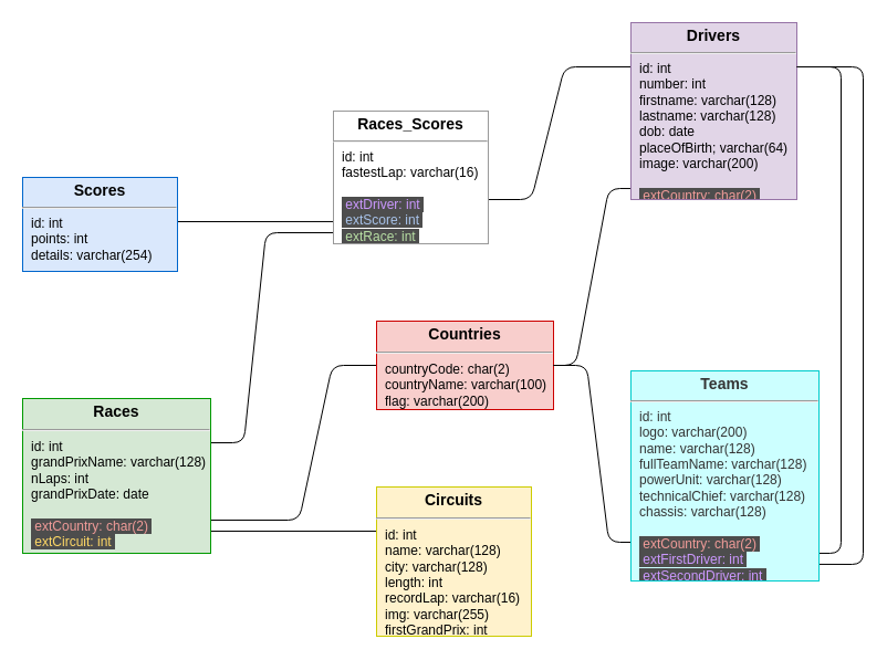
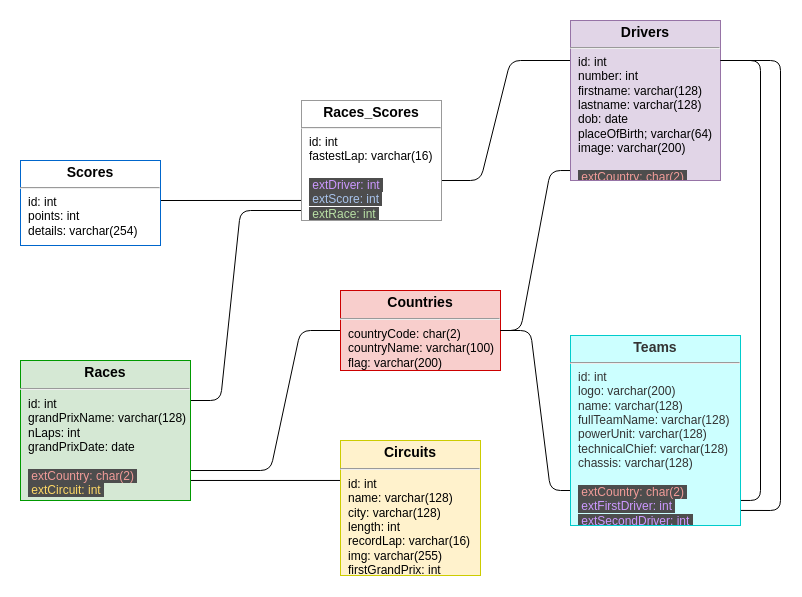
  <mxCell id="0" />
  <mxCell id="1" parent="0" />
  <mxCell id="2" value="" style="endArrow=none;html=1;exitX=0.786;exitY=0.296;exitDx=0;exitDy=0;entryX=0.706;entryY=0.857;entryDx=0;entryDy=0;entryPerimeter=0;exitPerimeter=0;" parent="1" source="3" target="7" edge="1"><mxGeometry width="50" height="50" relative="1" as="geometry"><mxPoint x="350" y="360" as="sourcePoint" /><mxPoint x="190" y="465" as="targetPoint" /></mxGeometry></mxCell>
  <mxCell id="3" value="&lt;p style=&quot;margin: 4px 0px 0px ; text-align: center ; font-size: 14px&quot;&gt;&lt;b&gt;&lt;font style=&quot;font-size: 14px&quot;&gt;Circuits&lt;/font&gt;&lt;/b&gt;&lt;/p&gt;&lt;hr style=&quot;font-size: 14px&quot;&gt;&lt;p style=&quot;margin: 0px ; margin-left: 8px&quot;&gt;id: int&lt;/p&gt;&lt;p style=&quot;margin: 0px ; margin-left: 8px&quot;&gt;name: varchar(128)&lt;/p&gt;&lt;p style=&quot;margin: 0px ; margin-left: 8px&quot;&gt;city: varchar(128)&lt;/p&gt;&lt;p style=&quot;margin: 0px ; margin-left: 8px&quot;&gt;length: int&lt;/p&gt;&lt;p style=&quot;margin: 0px ; margin-left: 8px&quot;&gt;recordLap: varchar(16)&lt;/p&gt;&lt;p style=&quot;margin: 0px ; margin-left: 8px&quot;&gt;img: varchar(255)&lt;/p&gt;&lt;p style=&quot;margin: 0px ; margin-left: 8px&quot;&gt;firstGrandPrix: int&lt;/p&gt;" style="verticalAlign=top;align=left;overflow=fill;fontSize=12;fontFamily=Helvetica;html=1;rounded=0;shadow=0;comic=0;labelBackgroundColor=none;strokeWidth=1;fillColor=#fff2cc;strokeColor=#CCCC00;" parent="1" vertex="1"><mxGeometry x="340" y="440" width="140" height="135" as="geometry" /></mxCell>
  <mxCell id="4" value="" style="endArrow=none;html=1;exitX=0.235;exitY=0.786;exitDx=0;exitDy=0;exitPerimeter=0;entryX=0.688;entryY=0.5;entryDx=0;entryDy=0;entryPerimeter=0;" parent="1" source="7" target="5" edge="1"><mxGeometry width="50" height="50" relative="1" as="geometry"><mxPoint x="260" y="400" as="sourcePoint" /><mxPoint x="310" y="350" as="targetPoint" /><Array as="points"><mxPoint x="270" y="470" /><mxPoint x="300" y="330" /></Array></mxGeometry></mxCell>
  <mxCell id="5" value="&lt;p style=&quot;margin: 4px 0px 0px ; text-align: center ; font-size: 14px&quot;&gt;&lt;b&gt;&lt;font style=&quot;font-size: 14px&quot;&gt;Countries&lt;/font&gt;&lt;/b&gt;&lt;/p&gt;&lt;hr style=&quot;font-size: 14px&quot;&gt;&lt;p style=&quot;margin: 0px ; margin-left: 8px&quot;&gt;countryCode: char(2)&lt;/p&gt;&lt;p style=&quot;margin: 0px ; margin-left: 8px&quot;&gt;countryName: varchar(100)&lt;/p&gt;&lt;p style=&quot;margin: 0px ; margin-left: 8px&quot;&gt;flag: varchar(200)&lt;/p&gt;" style="verticalAlign=top;align=left;overflow=fill;fontSize=12;fontFamily=Helvetica;html=1;rounded=0;shadow=0;comic=0;labelBackgroundColor=none;strokeWidth=1;fillColor=#f8cecc;strokeColor=#CC0000;" parent="1" vertex="1"><mxGeometry x="340" y="290" width="160" height="80" as="geometry" /></mxCell>
  <mxCell id="6" value="" style="endArrow=none;html=1;exitX=0.412;exitY=0.286;exitDx=0;exitDy=0;exitPerimeter=0;entryX=0.429;entryY=0.917;entryDx=0;entryDy=0;entryPerimeter=0;" parent="1" source="7" target="12" edge="1"><mxGeometry width="50" height="50" relative="1" as="geometry"><mxPoint x="150" y="290" as="sourcePoint" /><mxPoint x="230" y="160" as="targetPoint" /><Array as="points"><mxPoint x="220" y="400" /><mxPoint x="240" y="210" /></Array></mxGeometry></mxCell>
  <mxCell id="7" value="&lt;p style=&quot;margin: 4px 0px 0px ; text-align: center ; font-size: 14px&quot;&gt;&lt;b&gt;&lt;font style=&quot;font-size: 14px&quot;&gt;Races&lt;/font&gt;&lt;/b&gt;&lt;/p&gt;&lt;hr style=&quot;font-size: 14px&quot;&gt;&lt;p style=&quot;margin: 0px ; margin-left: 8px&quot;&gt;id: int&lt;/p&gt;&lt;p style=&quot;margin: 0px ; margin-left: 8px&quot;&gt;grandPrixName: varchar(128)&lt;/p&gt;&lt;p style=&quot;margin: 0px ; margin-left: 8px&quot;&gt;nLaps: int&lt;/p&gt;&lt;p style=&quot;margin: 0px ; margin-left: 8px&quot;&gt;grandPrixDate: date&lt;/p&gt;&lt;p style=&quot;margin: 0px ; margin-left: 8px&quot;&gt;&lt;br&gt;&lt;/p&gt;&lt;p style=&quot;margin: 0px ; margin-left: 8px&quot;&gt;&lt;font color=&quot;#f19c99&quot; style=&quot;background-color: rgb(77 , 77 , 77)&quot;&gt;&amp;nbsp;extCountry: char(2)&amp;nbsp;&lt;/font&gt;&lt;/p&gt;&lt;p style=&quot;margin: 0px ; margin-left: 8px&quot;&gt;&lt;font color=&quot;#ffd966&quot; style=&quot;background-color: rgb(77 , 77 , 77)&quot;&gt;&amp;nbsp;extCircuit: int&amp;nbsp;&lt;/font&gt;&lt;span&gt;&lt;br&gt;&lt;/span&gt;&lt;/p&gt;" style="verticalAlign=top;align=left;overflow=fill;fontSize=12;fontFamily=Helvetica;html=1;rounded=0;shadow=0;comic=0;labelBackgroundColor=none;strokeWidth=1;fillColor=#d5e8d4;strokeColor=#009900;" parent="1" vertex="1"><mxGeometry x="20" y="360" width="170" height="140" as="geometry" /></mxCell>
  <mxCell id="8" value="" style="endArrow=none;html=1;exitX=0.643;exitY=0.471;exitDx=0;exitDy=0;exitPerimeter=0;entryX=0.071;entryY=0.833;entryDx=0;entryDy=0;entryPerimeter=0;" parent="1" source="9" target="12" edge="1"><mxGeometry width="50" height="50" relative="1" as="geometry"><mxPoint x="290" y="230" as="sourcePoint" /><mxPoint x="340" y="180" as="targetPoint" /></mxGeometry></mxCell>
- <mxCell id="9" value="&lt;p style=&quot;margin: 4px 0px 0px ; text-align: center&quot;&gt;&lt;b&gt;&lt;font style=&quot;font-size: 14px&quot;&gt;Scores&lt;/font&gt;&lt;/b&gt;&lt;/p&gt;&lt;hr&gt;&lt;p style=&quot;margin: 0px ; margin-left: 8px&quot;&gt;id: int&lt;br&gt;points: int&lt;/p&gt;&lt;p style=&quot;margin: 0px ; margin-left: 8px&quot;&gt;details: varchar(254)&lt;/p&gt;" style="verticalAlign=top;align=left;overflow=fill;fontSize=12;fontFamily=Helvetica;html=1;rounded=0;shadow=0;comic=0;labelBackgroundColor=none;strokeWidth=1;fillColor=#dae8fc;strokeColor=#0066CC;" parent="1" vertex="1"><mxGeometry x="20" y="160" width="140" height="85" as="geometry" /></mxCell>
+ <mxCell id="9" value="&lt;p style=&quot;margin: 4px 0px 0px ; text-align: center&quot;&gt;&lt;b&gt;&lt;font style=&quot;font-size: 14px&quot;&gt;Scores&lt;/font&gt;&lt;/b&gt;&lt;/p&gt;&lt;hr&gt;&lt;p style=&quot;margin: 0px ; margin-left: 8px&quot;&gt;id: int&lt;br&gt;points: int&lt;/p&gt;&lt;p style=&quot;margin: 0px ; margin-left: 8px&quot;&gt;details: varchar(254)&lt;/p&gt;" style="verticalAlign=top;align=left;overflow=fill;fontSize=12;fontFamily=Helvetica;html=1;rounded=0;shadow=0;comic=0;labelBackgroundColor=none;strokeWidth=1;fillColor=#ffffff;strokeColor=#0066CC;" parent="1" vertex="1"><mxGeometry x="20" y="160" width="140" height="85" as="geometry" /></mxCell>
  <mxCell id="10" value="" style="endArrow=none;html=1;exitX=1;exitY=0.5;exitDx=0;exitDy=0;entryX=0.176;entryY=0.816;entryDx=0;entryDy=0;entryPerimeter=0;" parent="1" source="5" target="17" edge="1"><mxGeometry width="50" height="50" relative="1" as="geometry"><mxPoint x="540" y="300" as="sourcePoint" /><mxPoint x="590" y="250" as="targetPoint" /><Array as="points"><mxPoint x="530" y="330" /><mxPoint x="550" y="490" /></Array></mxGeometry></mxCell>
  <mxCell id="11" value="" style="endArrow=none;html=1;exitX=0.714;exitY=0.667;exitDx=0;exitDy=0;exitPerimeter=0;entryX=0;entryY=0.25;entryDx=0;entryDy=0;" parent="1" source="12" target="14" edge="1"><mxGeometry width="50" height="50" relative="1" as="geometry"><mxPoint x="510" y="210" as="sourcePoint" /><mxPoint x="560" y="160" as="targetPoint" /><Array as="points"><mxPoint x="480" y="180" /><mxPoint x="510" y="60" /></Array></mxGeometry></mxCell>
  <mxCell id="12" value="&lt;p style=&quot;margin: 4px 0px 0px ; text-align: center&quot;&gt;&lt;b&gt;&lt;font style=&quot;font-size: 14px&quot;&gt;Races_Scores&lt;/font&gt;&lt;/b&gt;&lt;/p&gt;&lt;hr&gt;&lt;p style=&quot;margin: 0px ; margin-left: 8px&quot;&gt;id: int&lt;/p&gt;&lt;p style=&quot;margin: 0px ; margin-left: 8px&quot;&gt;fastestLap: varchar(16)&lt;br&gt;&lt;/p&gt;&lt;p style=&quot;margin: 0px ; margin-left: 8px&quot;&gt;&lt;br&gt;&lt;/p&gt;&lt;p style=&quot;margin: 0px ; margin-left: 8px&quot;&gt;&lt;font color=&quot;#cc99ff&quot; style=&quot;background-color: rgb(77 , 77 , 77)&quot;&gt;&amp;nbsp;extDriver: int&amp;nbsp;&lt;/font&gt;&lt;/p&gt;&lt;p style=&quot;margin: 0px ; margin-left: 8px&quot;&gt;&lt;font color=&quot;#a9c4eb&quot; style=&quot;background-color: rgb(77 , 77 , 77)&quot;&gt;&amp;nbsp;extScore: int&amp;nbsp;&lt;/font&gt;&lt;/p&gt;&lt;p style=&quot;margin: 0px ; margin-left: 8px&quot;&gt;&lt;font color=&quot;#b9e0a5&quot; style=&quot;background-color: rgb(77 , 77 , 77)&quot;&gt;&amp;nbsp;extRace: int&amp;nbsp;&lt;/font&gt;&lt;/p&gt;&lt;p style=&quot;margin: 0px ; margin-left: 8px&quot;&gt;&lt;br&gt;&lt;/p&gt;" style="verticalAlign=top;align=left;overflow=fill;fontSize=12;fontFamily=Helvetica;html=1;rounded=0;shadow=0;comic=0;labelBackgroundColor=none;strokeWidth=1;strokeColor=#999999;" parent="1" vertex="1"><mxGeometry x="301" y="100" width="140" height="120" as="geometry" /></mxCell>
  <mxCell id="13" value="" style="endArrow=none;html=1;exitX=1;exitY=0.5;exitDx=0;exitDy=0;entryX=0.2;entryY=0.938;entryDx=0;entryDy=0;entryPerimeter=0;" parent="1" source="5" target="14" edge="1"><mxGeometry width="50" height="50" relative="1" as="geometry"><mxPoint x="510" y="210" as="sourcePoint" /><mxPoint x="560" y="160" as="targetPoint" /><Array as="points"><mxPoint x="520" y="330" /><mxPoint x="550" y="170" /></Array></mxGeometry></mxCell>
  <mxCell id="14" value="&lt;p style=&quot;margin: 4px 0px 0px ; text-align: center&quot;&gt;&lt;b&gt;&lt;font style=&quot;font-size: 14px&quot;&gt;Drivers&lt;/font&gt;&lt;/b&gt;&lt;/p&gt;&lt;hr&gt;&lt;p style=&quot;margin: 0px ; margin-left: 8px&quot;&gt;id: int&lt;/p&gt;&lt;p style=&quot;margin: 0px ; margin-left: 8px&quot;&gt;number: int&lt;/p&gt;&lt;p style=&quot;margin: 0px ; margin-left: 8px&quot;&gt;firstname: varchar(128)&lt;/p&gt;&lt;p style=&quot;margin: 0px ; margin-left: 8px&quot;&gt;lastname: varchar(128)&lt;/p&gt;&lt;p style=&quot;margin: 0px ; margin-left: 8px&quot;&gt;dob: date&lt;/p&gt;&lt;p style=&quot;margin: 0px ; margin-left: 8px&quot;&gt;placeOfBirth; varchar(64)&lt;/p&gt;&lt;p style=&quot;margin: 0px ; margin-left: 8px&quot;&gt;image: varchar(200)&lt;/p&gt;&lt;p style=&quot;margin: 0px ; margin-left: 8px&quot;&gt;&lt;br&gt;&lt;/p&gt;&lt;p style=&quot;margin: 0px ; margin-left: 8px&quot;&gt;&lt;font color=&quot;#f19c99&quot; style=&quot;background-color: rgb(77 , 77 , 77)&quot;&gt;&amp;nbsp;extCountry: char(2)&amp;nbsp;&lt;/font&gt;&lt;/p&gt;" style="verticalAlign=top;align=left;overflow=fill;fontSize=12;fontFamily=Helvetica;html=1;rounded=0;shadow=0;comic=0;labelBackgroundColor=none;strokeWidth=1;fillColor=#e1d5e7;strokeColor=#9673a6;" parent="1" vertex="1"><mxGeometry x="570" y="20" width="150" height="160" as="geometry" /></mxCell>
  <mxCell id="15" value="" style="endArrow=none;html=1;exitX=0.824;exitY=0.868;exitDx=0;exitDy=0;exitPerimeter=0;entryX=1;entryY=0.25;entryDx=0;entryDy=0;" parent="1" source="17" target="14" edge="1"><mxGeometry width="50" height="50" relative="1" as="geometry"><mxPoint x="670" y="370" as="sourcePoint" /><mxPoint x="720" y="320" as="targetPoint" /><Array as="points"><mxPoint x="760" y="500" /><mxPoint x="760" y="60" /></Array></mxGeometry></mxCell>
  <mxCell id="16" value="" style="endArrow=none;html=1;exitX=0.824;exitY=0.868;exitDx=0;exitDy=0;exitPerimeter=0;entryX=1;entryY=0.25;entryDx=0;entryDy=0;" parent="1" target="14" edge="1"><mxGeometry width="50" height="50" relative="1" as="geometry"><mxPoint x="720.08" y="509.92" as="sourcePoint" /><mxPoint x="730" y="70" as="targetPoint" /><Array as="points"><mxPoint x="780" y="510" /><mxPoint x="780" y="60" /></Array></mxGeometry></mxCell>
  <mxCell id="17" value="&lt;p style=&quot;margin: 4px 0px 0px ; text-align: center&quot;&gt;&lt;b&gt;&lt;font style=&quot;font-size: 14px&quot;&gt;Teams&lt;/font&gt;&lt;/b&gt;&lt;/p&gt;&lt;hr&gt;&lt;p style=&quot;margin: 0px ; margin-left: 8px&quot;&gt;id: int&lt;/p&gt;&lt;p style=&quot;margin: 0px ; margin-left: 8px&quot;&gt;logo: varchar(200)&lt;/p&gt;&lt;p style=&quot;margin: 0px ; margin-left: 8px&quot;&gt;name: varchar(128)&lt;/p&gt;&lt;p style=&quot;margin: 0px ; margin-left: 8px&quot;&gt;fullTeamName: varchar(128)&lt;/p&gt;&lt;p style=&quot;margin: 0px ; margin-left: 8px&quot;&gt;powerUnit: varchar(128)&lt;/p&gt;&lt;p style=&quot;margin: 0px ; margin-left: 8px&quot;&gt;technicalChief: varchar(128)&lt;/p&gt;&lt;p style=&quot;margin: 0px ; margin-left: 8px&quot;&gt;chassis: varchar(128)&lt;/p&gt;&lt;p style=&quot;margin: 0px ; margin-left: 8px&quot;&gt;&lt;br&gt;&lt;/p&gt;&lt;p style=&quot;margin: 0px ; margin-left: 8px&quot;&gt;&lt;font color=&quot;#f19c99&quot; style=&quot;background-color: rgb(77 , 77 , 77)&quot;&gt;&amp;nbsp;extCountry: char(2)&amp;nbsp;&lt;/font&gt;&lt;/p&gt;&lt;p style=&quot;margin: 0px ; margin-left: 8px&quot;&gt;&lt;font color=&quot;#cc99ff&quot; style=&quot;background-color: rgb(77 , 77 , 77)&quot;&gt;&amp;nbsp;extFirstDriver: int&amp;nbsp;&lt;/font&gt;&lt;/p&gt;&lt;p style=&quot;margin: 0px ; margin-left: 8px&quot;&gt;&lt;font color=&quot;#cc99ff&quot; style=&quot;background-color: rgb(77 , 77 , 77)&quot;&gt;&amp;nbsp;extSecondDriver: int&amp;nbsp;&lt;/font&gt;&lt;/p&gt;" style="verticalAlign=top;align=left;overflow=fill;fontSize=12;fontFamily=Helvetica;html=1;rounded=0;shadow=0;comic=0;labelBackgroundColor=none;strokeWidth=1;fillColor=#CCFFFF;strokeColor=#00CCCC;fontColor=#333333;" parent="1" vertex="1"><mxGeometry x="570" y="335" width="170" height="190" as="geometry" /></mxCell>
